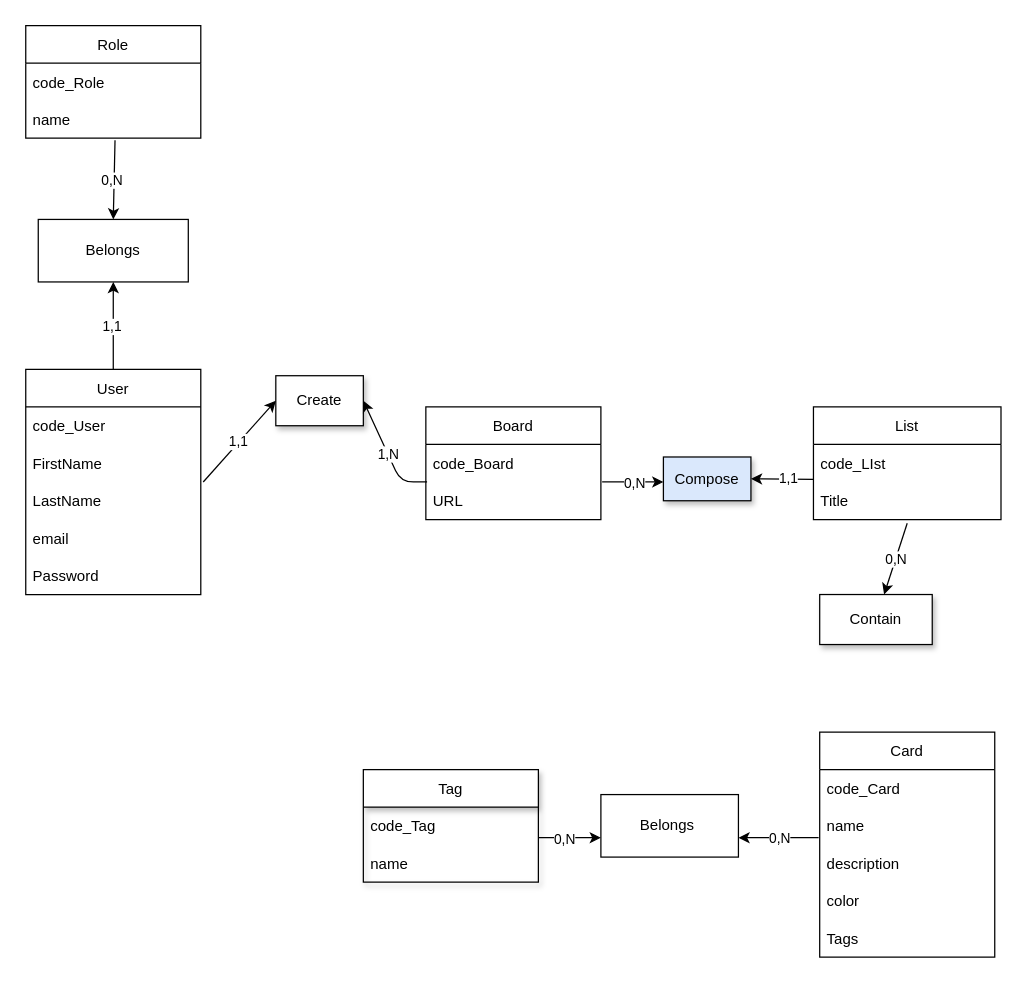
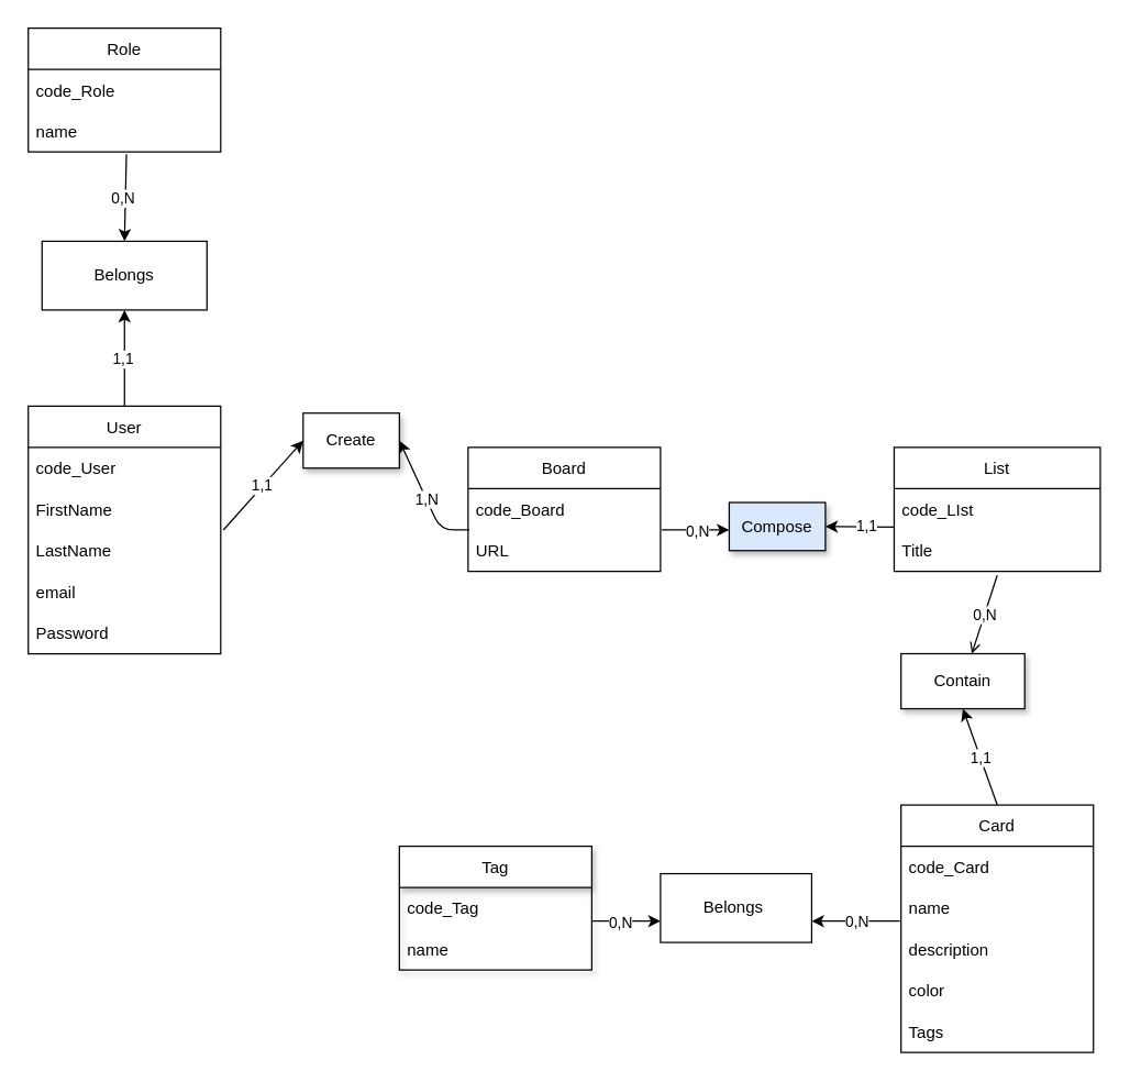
  <mxCell id="0" />
  <mxCell id="1" parent="0" />
  <mxCell id="2" value="User" style="swimlane;fontStyle=0;childLayout=stackLayout;horizontal=1;startSize=30;horizontalStack=0;resizeParent=1;resizeParentMax=0;resizeLast=0;collapsible=1;marginBottom=0;" vertex="1" parent="1"><mxGeometry x="20" y="295" width="140" height="180" as="geometry"><mxRectangle x="380" y="35" width="60" height="30" as="alternateBounds" /></mxGeometry></mxCell>
  <mxCell id="3" value="code_User" style="text;strokeColor=none;fillColor=none;align=left;verticalAlign=middle;spacingLeft=4;spacingRight=4;overflow=hidden;points=[[0,0.5],[1,0.5]];portConstraint=eastwest;rotatable=0;" vertex="1" parent="2"><mxGeometry y="30" width="140" height="30" as="geometry" /></mxCell>
  <mxCell id="4" value="FirstName" style="text;strokeColor=none;fillColor=none;align=left;verticalAlign=middle;spacingLeft=4;spacingRight=4;overflow=hidden;points=[[0,0.5],[1,0.5]];portConstraint=eastwest;rotatable=0;" vertex="1" parent="2"><mxGeometry y="60" width="140" height="30" as="geometry" /></mxCell>
  <mxCell id="5" value="LastName" style="text;strokeColor=none;fillColor=none;align=left;verticalAlign=middle;spacingLeft=4;spacingRight=4;overflow=hidden;points=[[0,0.5],[1,0.5]];portConstraint=eastwest;rotatable=0;" vertex="1" parent="2"><mxGeometry y="90" width="140" height="30" as="geometry" /></mxCell>
  <mxCell id="6" value="email" style="text;strokeColor=none;fillColor=none;align=left;verticalAlign=middle;spacingLeft=4;spacingRight=4;overflow=hidden;points=[[0,0.5],[1,0.5]];portConstraint=eastwest;rotatable=0;" vertex="1" parent="2"><mxGeometry y="120" width="140" height="30" as="geometry" /></mxCell>
  <mxCell id="7" value="Password" style="text;strokeColor=none;fillColor=none;align=left;verticalAlign=middle;spacingLeft=4;spacingRight=4;overflow=hidden;points=[[0,0.5],[1,0.5]];portConstraint=eastwest;rotatable=0;" vertex="1" parent="2"><mxGeometry y="150" width="140" height="30" as="geometry" /></mxCell>
  <mxCell id="8" value="List" style="swimlane;fontStyle=0;childLayout=stackLayout;horizontal=1;startSize=30;horizontalStack=0;resizeParent=1;resizeParentMax=0;resizeLast=0;collapsible=1;marginBottom=0;" vertex="1" parent="1"><mxGeometry x="650" y="325" width="150" height="90" as="geometry"><mxRectangle x="40" y="250" width="50" height="30" as="alternateBounds" /></mxGeometry></mxCell>
  <mxCell id="9" value="code_LIst" style="text;strokeColor=none;fillColor=none;align=left;verticalAlign=middle;spacingLeft=4;spacingRight=4;overflow=hidden;points=[[0,0.5],[1,0.5]];portConstraint=eastwest;rotatable=0;" vertex="1" parent="8"><mxGeometry y="30" width="150" height="30" as="geometry" /></mxCell>
  <mxCell id="10" value="Title" style="text;strokeColor=none;fillColor=none;align=left;verticalAlign=middle;spacingLeft=4;spacingRight=4;overflow=hidden;points=[[0,0.5],[1,0.5]];portConstraint=eastwest;rotatable=0;" vertex="1" parent="8"><mxGeometry y="60" width="150" height="30" as="geometry" /></mxCell>
  <mxCell id="11" value="Card" style="swimlane;fontStyle=0;childLayout=stackLayout;horizontal=1;startSize=30;horizontalStack=0;resizeParent=1;resizeParentMax=0;resizeLast=0;collapsible=1;marginBottom=0;" vertex="1" parent="1"><mxGeometry x="655" y="585" width="140" height="180" as="geometry"><mxRectangle x="580" y="140" width="60" height="30" as="alternateBounds" /></mxGeometry></mxCell>
  <mxCell id="12" value="code_Card" style="text;strokeColor=none;fillColor=none;align=left;verticalAlign=middle;spacingLeft=4;spacingRight=4;overflow=hidden;points=[[0,0.5],[1,0.5]];portConstraint=eastwest;rotatable=0;" vertex="1" parent="11"><mxGeometry y="30" width="140" height="30" as="geometry" /></mxCell>
  <mxCell id="13" value="name" style="text;strokeColor=none;fillColor=none;align=left;verticalAlign=middle;spacingLeft=4;spacingRight=4;overflow=hidden;points=[[0,0.5],[1,0.5]];portConstraint=eastwest;rotatable=0;" vertex="1" parent="11"><mxGeometry y="60" width="140" height="30" as="geometry" /></mxCell>
  <mxCell id="14" value="description" style="text;strokeColor=none;fillColor=none;align=left;verticalAlign=middle;spacingLeft=4;spacingRight=4;overflow=hidden;points=[[0,0.5],[1,0.5]];portConstraint=eastwest;rotatable=0;" vertex="1" parent="11"><mxGeometry y="90" width="140" height="30" as="geometry" /></mxCell>
  <mxCell id="15" value="color" style="text;strokeColor=none;fillColor=none;align=left;verticalAlign=middle;spacingLeft=4;spacingRight=4;overflow=hidden;points=[[0,0.5],[1,0.5]];portConstraint=eastwest;rotatable=0;" vertex="1" parent="11"><mxGeometry y="120" width="140" height="30" as="geometry" /></mxCell>
  <mxCell id="16" value="Tags" style="text;strokeColor=none;fillColor=none;align=left;verticalAlign=middle;spacingLeft=4;spacingRight=4;overflow=hidden;points=[[0,0.5],[1,0.5]];portConstraint=eastwest;rotatable=0;" vertex="1" parent="11"><mxGeometry y="150" width="140" height="30" as="geometry" /></mxCell>
  <mxCell id="17" value="Tag" style="swimlane;fontStyle=0;childLayout=stackLayout;horizontal=1;startSize=30;horizontalStack=0;resizeParent=1;resizeParentMax=0;resizeLast=0;collapsible=1;marginBottom=0;shadow=1;" vertex="1" parent="1"><mxGeometry x="290" y="615" width="140" height="90" as="geometry" /></mxCell>
  <mxCell id="18" value="code_Tag" style="text;strokeColor=none;fillColor=none;align=left;verticalAlign=middle;spacingLeft=4;spacingRight=4;overflow=hidden;points=[[0,0.5],[1,0.5]];portConstraint=eastwest;rotatable=0;" vertex="1" parent="17"><mxGeometry y="30" width="140" height="30" as="geometry" /></mxCell>
  <mxCell id="19" value="name" style="text;strokeColor=none;fillColor=none;align=left;verticalAlign=middle;spacingLeft=4;spacingRight=4;overflow=hidden;points=[[0,0.5],[1,0.5]];portConstraint=eastwest;rotatable=0;" vertex="1" parent="17"><mxGeometry y="60" width="140" height="30" as="geometry" /></mxCell>
  <mxCell id="20" value="Role" style="swimlane;fontStyle=0;childLayout=stackLayout;horizontal=1;startSize=30;horizontalStack=0;resizeParent=1;resizeParentMax=0;resizeLast=0;collapsible=1;marginBottom=0;" vertex="1" parent="1"><mxGeometry x="20" y="20" width="140" height="90" as="geometry" /></mxCell>
  <mxCell id="21" value="code_Role" style="text;strokeColor=none;fillColor=none;align=left;verticalAlign=middle;spacingLeft=4;spacingRight=4;overflow=hidden;points=[[0,0.5],[1,0.5]];portConstraint=eastwest;rotatable=0;" vertex="1" parent="20"><mxGeometry y="30" width="140" height="30" as="geometry" /></mxCell>
  <mxCell id="22" value="name" style="text;strokeColor=none;fillColor=none;align=left;verticalAlign=middle;spacingLeft=4;spacingRight=4;overflow=hidden;points=[[0,0.5],[1,0.5]];portConstraint=eastwest;rotatable=0;" vertex="1" parent="20"><mxGeometry y="60" width="140" height="30" as="geometry" /></mxCell>
  <mxCell id="23" value="Board" style="swimlane;fontStyle=0;childLayout=stackLayout;horizontal=1;startSize=30;horizontalStack=0;resizeParent=1;resizeParentMax=0;resizeLast=0;collapsible=1;marginBottom=0;" vertex="1" parent="1"><mxGeometry x="340" y="325" width="140" height="90" as="geometry" /></mxCell>
  <mxCell id="24" value="code_Board" style="text;strokeColor=none;fillColor=none;align=left;verticalAlign=middle;spacingLeft=4;spacingRight=4;overflow=hidden;points=[[0,0.5],[1,0.5]];portConstraint=eastwest;rotatable=0;" vertex="1" parent="23"><mxGeometry y="30" width="140" height="30" as="geometry" /></mxCell>
  <mxCell id="25" value="URL" style="text;strokeColor=none;fillColor=none;align=left;verticalAlign=middle;spacingLeft=4;spacingRight=4;overflow=hidden;points=[[0,0.5],[1,0.5]];portConstraint=eastwest;rotatable=0;" vertex="1" parent="23"><mxGeometry y="60" width="140" height="30" as="geometry" /></mxCell>
  <mxCell id="26" value="Belongs&amp;nbsp;" style="rounded=0;whiteSpace=wrap;html=1;" vertex="1" parent="1"><mxGeometry x="480" y="635" width="110" height="50" as="geometry" /></mxCell>
  <mxCell id="27" value="Belongs" style="rounded=0;whiteSpace=wrap;html=1;" vertex="1" parent="1"><mxGeometry x="30" y="175" width="120" height="50" as="geometry" /></mxCell>
  <mxCell id="28" value="Compose" style="rounded=0;whiteSpace=wrap;html=1;shadow=1;fillColor=#dae8fc;" vertex="1" parent="1"><mxGeometry x="530" y="365" width="70" height="35" as="geometry" /></mxCell>
  <mxCell id="29" value="Contain" style="rounded=0;whiteSpace=wrap;html=1;shadow=1;" vertex="1" parent="1"><mxGeometry x="655" y="475" width="90" height="40" as="geometry" /></mxCell>
  <mxCell id="30" value="&amp;nbsp;Create&amp;nbsp;" style="rounded=0;whiteSpace=wrap;html=1;shadow=1;" vertex="1" parent="1"><mxGeometry x="220" y="300" width="70" height="40" as="geometry" /></mxCell>
  <mxCell id="31" value="" style="endArrow=classic;html=1;entryX=1;entryY=0.5;entryDx=0;entryDy=0;exitX=0.007;exitY=0;exitDx=0;exitDy=0;exitPerimeter=0;" edge="1" parent="1" source="25" target="30"><mxGeometry relative="1" as="geometry"><mxPoint x="340" y="485" as="sourcePoint" /><mxPoint x="340" y="385" as="targetPoint" /><Array as="points"><mxPoint x="320" y="385" /></Array></mxGeometry></mxCell>
  <mxCell id="32" value="1,N" style="edgeLabel;resizable=0;html=1;align=center;verticalAlign=middle;" connectable="0" vertex="1" parent="31"><mxGeometry relative="1" as="geometry" /></mxCell>
  <mxCell id="33" value="" style="endArrow=classic;html=1;entryX=0;entryY=0.5;entryDx=0;entryDy=0;exitX=1.014;exitY=0;exitDx=0;exitDy=0;exitPerimeter=0;" edge="1" parent="1" source="5" target="30"><mxGeometry relative="1" as="geometry"><mxPoint x="170" y="427.01" as="sourcePoint" /><mxPoint x="221.96" y="425" as="targetPoint" /><Array as="points" /></mxGeometry></mxCell>
  <mxCell id="34" value="1,1" style="edgeLabel;resizable=0;html=1;align=center;verticalAlign=middle;" connectable="0" vertex="1" parent="33"><mxGeometry relative="1" as="geometry"><mxPoint x="-2" as="offset" /></mxGeometry></mxCell>
  <mxCell id="35" value="" style="endArrow=classic;html=1;" edge="1" parent="1"><mxGeometry relative="1" as="geometry"><mxPoint x="481" y="385" as="sourcePoint" /><mxPoint x="530" y="385" as="targetPoint" /><Array as="points" /></mxGeometry></mxCell>
  <mxCell id="36" value="0,N" style="edgeLabel;resizable=0;html=1;align=center;verticalAlign=middle;" connectable="0" vertex="1" parent="35"><mxGeometry relative="1" as="geometry" /></mxCell>
  <mxCell id="37" value="" style="endArrow=classic;html=1;entryX=1;entryY=0.5;entryDx=0;entryDy=0;" edge="1" parent="1" target="28"><mxGeometry relative="1" as="geometry"><mxPoint x="650" y="383" as="sourcePoint" /><mxPoint x="630" y="465" as="targetPoint" /><Array as="points" /></mxGeometry></mxCell>
  <mxCell id="38" value="1,1" style="edgeLabel;resizable=0;html=1;align=center;verticalAlign=middle;" connectable="0" vertex="1" parent="37"><mxGeometry relative="1" as="geometry"><mxPoint x="4" y="-1" as="offset" /></mxGeometry></mxCell>
- <mxCell id="39" value="" style="endArrow=classic;html=1;exitX=0.5;exitY=1.1;exitDx=0;exitDy=0;exitPerimeter=0;" edge="1" parent="1" source="10" target="29"><mxGeometry relative="1" as="geometry"><mxPoint x="670" y="455" as="sourcePoint" /><mxPoint x="770" y="455" as="targetPoint" /></mxGeometry></mxCell>
+ <mxCell id="39" value="" style="endArrow=open;html=1;exitX=0.5;exitY=1.1;exitDx=0;exitDy=0;exitPerimeter=0;" edge="1" parent="1" source="10" target="29"><mxGeometry relative="1" as="geometry"><mxPoint x="670" y="455" as="sourcePoint" /><mxPoint x="770" y="455" as="targetPoint" /></mxGeometry></mxCell>
  <mxCell id="40" value="0,N" style="edgeLabel;resizable=0;html=1;align=center;verticalAlign=middle;" connectable="0" vertex="1" parent="39"><mxGeometry relative="1" as="geometry" /></mxCell>
+ <mxCell id="41" value="" style="endArrow=classic;html=1;entryX=0.5;entryY=1;entryDx=0;entryDy=0;exitX=0.5;exitY=0;exitDx=0;exitDy=0;" edge="1" parent="1" source="11" target="29"><mxGeometry relative="1" as="geometry"><mxPoint x="780" y="545" as="sourcePoint" /><mxPoint x="630" y="555" as="targetPoint" /></mxGeometry></mxCell>
+ <mxCell id="42" value="1,1" style="edgeLabel;resizable=0;html=1;align=center;verticalAlign=middle;" connectable="0" vertex="1" parent="41"><mxGeometry relative="1" as="geometry" /></mxCell>
  <mxCell id="43" value="" style="endArrow=classic;html=1;exitX=0.5;exitY=0;exitDx=0;exitDy=0;entryX=0.5;entryY=1;entryDx=0;entryDy=0;" edge="1" parent="1" source="2" target="27"><mxGeometry relative="1" as="geometry"><mxPoint x="171.96" y="395" as="sourcePoint" /><mxPoint x="190" y="245" as="targetPoint" /><Array as="points" /></mxGeometry></mxCell>
  <mxCell id="44" value="1,1" style="edgeLabel;resizable=0;html=1;align=center;verticalAlign=middle;" connectable="0" vertex="1" parent="43"><mxGeometry relative="1" as="geometry"><mxPoint x="-2" as="offset" /></mxGeometry></mxCell>
  <mxCell id="45" value="" style="endArrow=classic;html=1;entryX=0.5;entryY=0;entryDx=0;entryDy=0;exitX=0.51;exitY=1.057;exitDx=0;exitDy=0;exitPerimeter=0;" edge="1" parent="1" source="22" target="27"><mxGeometry relative="1" as="geometry"><mxPoint x="120" y="115" as="sourcePoint" /><mxPoint x="100" y="235" as="targetPoint" /><Array as="points" /></mxGeometry></mxCell>
  <mxCell id="46" value="0,N" style="edgeLabel;resizable=0;html=1;align=center;verticalAlign=middle;" connectable="0" vertex="1" parent="45"><mxGeometry relative="1" as="geometry"><mxPoint x="-2" as="offset" /></mxGeometry></mxCell>
  <mxCell id="47" value="" style="endArrow=classic;html=1;" edge="1" parent="1"><mxGeometry relative="1" as="geometry"><mxPoint x="430" y="669.5" as="sourcePoint" /><mxPoint x="480" y="669.5" as="targetPoint" /><Array as="points" /></mxGeometry></mxCell>
  <mxCell id="48" value="0,N" style="edgeLabel;resizable=0;html=1;align=center;verticalAlign=middle;shadow=1;" connectable="0" vertex="1" parent="47"><mxGeometry relative="1" as="geometry"><mxPoint x="-5" y="1" as="offset" /></mxGeometry></mxCell>
  <mxCell id="49" value="" style="endArrow=classic;html=1;entryX=1;entryY=0.5;entryDx=0;entryDy=0;exitX=-0.006;exitY=0.813;exitDx=0;exitDy=0;exitPerimeter=0;" edge="1" parent="1" source="13"><mxGeometry relative="1" as="geometry"><mxPoint x="650" y="670" as="sourcePoint" /><mxPoint x="590" y="669.5" as="targetPoint" /><Array as="points"><mxPoint x="620" y="669.5" /></Array></mxGeometry></mxCell>
  <mxCell id="50" value="0,N" style="edgeLabel;resizable=0;html=1;align=center;verticalAlign=middle;" connectable="0" vertex="1" parent="49"><mxGeometry relative="1" as="geometry" /></mxCell>
